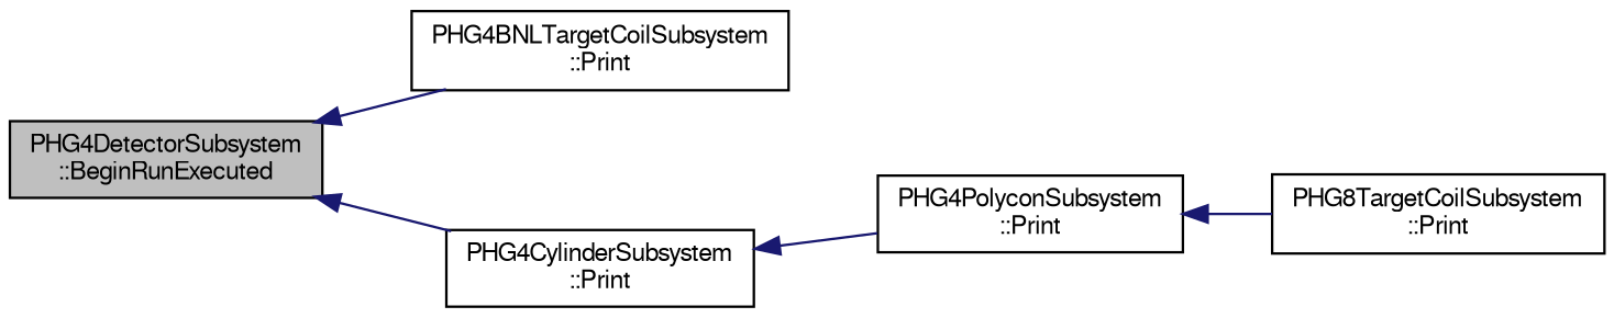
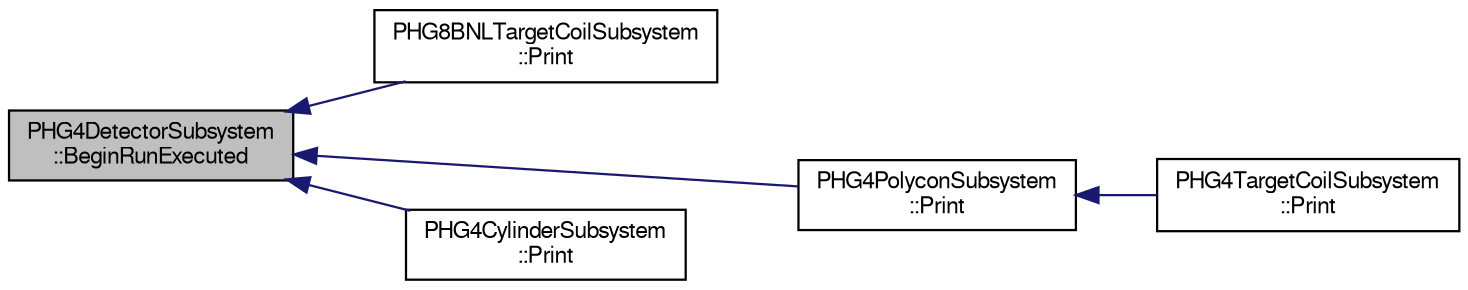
  digraph {
    rankdir=LR
    node [color=black fontname=FreeSans fontsize=10 shape=record]
    edge [color=midnightblue dir=back fontname=FreeSans fontsize=10 labelfontname=FreeSans labelfontsize=10 style=solid]
    n1 [fillcolor=grey75 fontcolor=black height=0.2 label="PHG4DetectorSubsystem\l::BeginRunExecuted" style=filled width=0.4]
-   n2 [height=0.2 label="PHG4BNLTargetCoilSubsystem\l::Print" width=0.4]
+   n2 [height=0.2 label="PHG8BNLTargetCoilSubsystem\l::Print" width=0.4]
    n3 [height=0.2 label="PHG4PolyconSubsystem\l::Print" width=0.4]
    n4 [height=0.2 label="PHG4CylinderSubsystem\l::Print" width=0.4]
-   n5 [height=0.2 label="PHG8TargetCoilSubsystem\l::Print" width=0.4]
+   n5 [height=0.2 label="PHG4TargetCoilSubsystem\l::Print" width=0.4]
    n1 -> n2
-   n4 -> n3
+   n1 -> n3
    n1 -> n4
    n3 -> n5
  }
